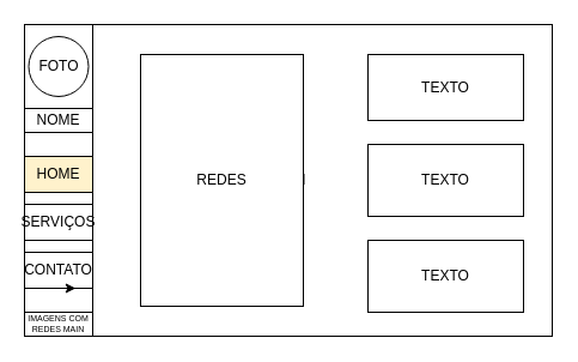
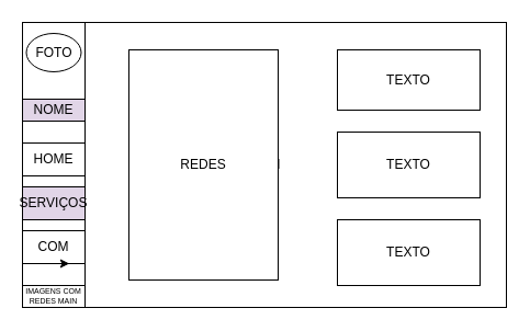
  <mxCell id="0" />
  <mxCell id="1" parent="0" />
  <mxCell id="2" value="MAIN" style="rounded=0;whiteSpace=wrap;html=1;" parent="1" vertex="1"><mxGeometry x="20" y="20" width="441" height="260" as="geometry" /></mxCell>
  <mxCell id="3" value="HEADER" style="rounded=0;whiteSpace=wrap;html=1;" parent="1" vertex="1"><mxGeometry x="20" y="20" width="57" height="260" as="geometry" /></mxCell>
- <mxCell id="4" value="FOTO" style="ellipse;whiteSpace=wrap;html=1;aspect=fixed;" parent="1" vertex="1"><mxGeometry x="23.5" y="30" width="50" height="50" as="geometry" /></mxCell>
- <mxCell id="5" value="NOME" style="rounded=0;whiteSpace=wrap;html=1;" parent="1" vertex="1"><mxGeometry x="20" y="90" width="57" height="20" as="geometry" /></mxCell>
- <mxCell id="6" value="HOME" style="rounded=0;whiteSpace=wrap;html=1;fillColor=#fff2cc;" parent="1" vertex="1"><mxGeometry x="20" y="130" width="57" height="30" as="geometry" /></mxCell>
- <mxCell id="7" value="SERVIÇOS" style="rounded=0;whiteSpace=wrap;html=1;" parent="1" vertex="1"><mxGeometry x="20" y="170" width="57" height="30" as="geometry" /></mxCell>
- <mxCell id="8" value="CONTATO" style="rounded=0;whiteSpace=wrap;html=1;" parent="1" vertex="1"><mxGeometry x="20" y="210" width="57" height="30" as="geometry" /></mxCell>
+ <mxCell id="4" value="FOTO" style="ellipse;whiteSpace=wrap;html=1;aspect=fixed;" parent="1" vertex="1"><mxGeometry x="23.5" y="30" width="50" height="35" as="geometry" /></mxCell>
+ <mxCell id="5" value="NOME" style="rounded=0;whiteSpace=wrap;html=1;fillColor=#e1d5e7;" parent="1" vertex="1"><mxGeometry x="20" y="90" width="57" height="20" as="geometry" /></mxCell>
+ <mxCell id="6" value="HOME" style="rounded=0;whiteSpace=wrap;html=1;" parent="1" vertex="1"><mxGeometry x="20" y="130" width="57" height="30" as="geometry" /></mxCell>
+ <mxCell id="7" value="SERVIÇOS" style="rounded=0;whiteSpace=wrap;html=1;fillColor=#e1d5e7;" parent="1" vertex="1"><mxGeometry x="20" y="170" width="57" height="30" as="geometry" /></mxCell>
+ <mxCell id="8" value="COM" style="rounded=0;whiteSpace=wrap;html=1;" parent="1" vertex="1"><mxGeometry x="20" y="210" width="57" height="30" as="geometry" /></mxCell>
  <mxCell id="9" style="edgeStyle=orthogonalEdgeStyle;rounded=0;orthogonalLoop=1;jettySize=auto;html=1;exitX=0.5;exitY=1;exitDx=0;exitDy=0;" parent="1" source="6" target="6" edge="1"><mxGeometry relative="1" as="geometry" /></mxCell>
  <mxCell id="10" style="edgeStyle=orthogonalEdgeStyle;rounded=0;orthogonalLoop=1;jettySize=auto;html=1;exitX=0.5;exitY=1;exitDx=0;exitDy=0;entryX=0.75;entryY=1;entryDx=0;entryDy=0;" parent="1" source="8" target="8" edge="1"><mxGeometry relative="1" as="geometry" /></mxCell>
  <mxCell id="11" value="IMAGENS COM REDES MAIN" style="rounded=0;whiteSpace=wrap;html=1;fontSize=7;" parent="1" vertex="1"><mxGeometry x="20" y="260" width="57" height="20" as="geometry" /></mxCell>
  <mxCell id="12" value="REDES" style="rounded=0;whiteSpace=wrap;html=1;" parent="1" vertex="1"><mxGeometry x="117" y="45" width="136" height="210" as="geometry" /></mxCell>
  <mxCell id="13" value="TEXTO" style="rounded=0;whiteSpace=wrap;html=1;" parent="1" vertex="1"><mxGeometry x="307" y="45" width="130" height="55" as="geometry" /></mxCell>
  <mxCell id="14" value="TEXTO" style="rounded=0;whiteSpace=wrap;html=1;" parent="1" vertex="1"><mxGeometry x="307" y="120" width="130" height="60" as="geometry" /></mxCell>
  <mxCell id="15" value="TEXTO" style="rounded=0;whiteSpace=wrap;html=1;" parent="1" vertex="1"><mxGeometry x="307" y="200" width="130" height="60" as="geometry" /></mxCell>
